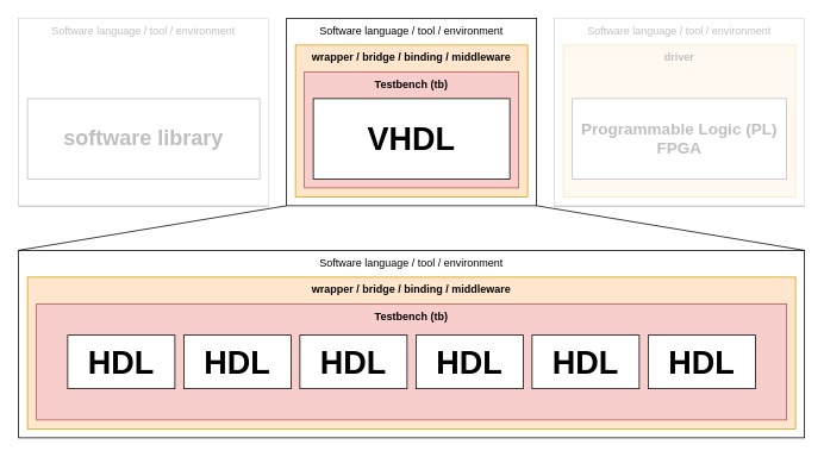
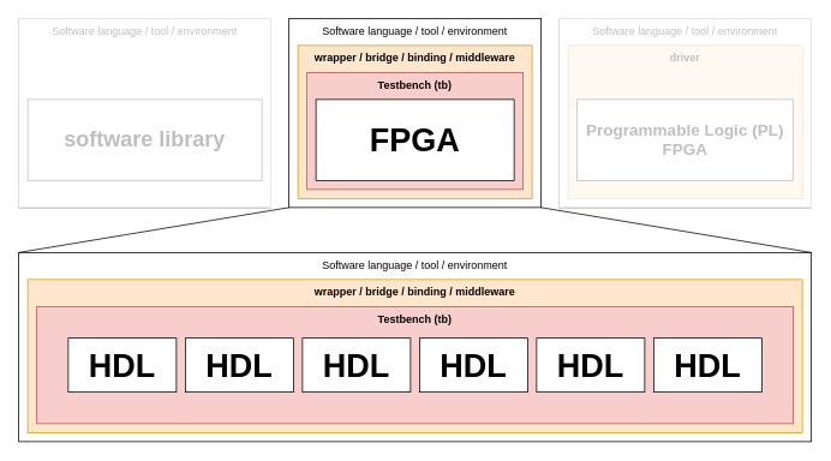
  <mxCell id="0" />
  <mxCell id="1" parent="0" />
  <mxCell id="2" value="Software language / tool / environment" style="rounded=0;whiteSpace=wrap;html=1;verticalAlign=top;" vertex="1" parent="1"><mxGeometry x="320" y="20" width="280" height="210" as="geometry" /></mxCell>
  <mxCell id="3" value="wrapper / bridge / binding / middleware" style="rounded=0;whiteSpace=wrap;html=1;verticalAlign=top;fillColor=#ffe6cc;strokeColor=#d79b00;fontStyle=1" vertex="1" parent="1"><mxGeometry x="330" y="50" width="260" height="170" as="geometry" /></mxCell>
  <mxCell id="4" value="Testbench (tb)" style="rounded=0;whiteSpace=wrap;html=1;verticalAlign=top;fillColor=#f8cecc;strokeColor=#b85450;fontStyle=1" vertex="1" parent="1"><mxGeometry x="340" y="80" width="240" height="130" as="geometry" /></mxCell>
- <mxCell id="5" value="&lt;b&gt;&lt;font style=&quot;font-size: 36px&quot;&gt;VHDL&lt;/font&gt;&lt;/b&gt;" style="rounded=0;whiteSpace=wrap;html=1;" vertex="1" parent="1"><mxGeometry x="350" y="110" width="220" height="90" as="geometry" /></mxCell>
+ <mxCell id="5" value="&lt;b&gt;&lt;font style=&quot;font-size: 36px&quot;&gt;FPGA&lt;/font&gt;&lt;/b&gt;" style="rounded=0;whiteSpace=wrap;html=1;" vertex="1" parent="1"><mxGeometry x="350" y="110" width="220" height="90" as="geometry" /></mxCell>
  <mxCell id="6" value="Software language / tool / environment" style="rounded=0;whiteSpace=wrap;html=1;verticalAlign=top;" vertex="1" parent="1"><mxGeometry x="620" y="20" width="280" height="210" as="geometry" /></mxCell>
  <mxCell id="7" value="driver" style="rounded=0;whiteSpace=wrap;html=1;verticalAlign=top;fillColor=#ffe6cc;strokeColor=#d79b00;fontStyle=1" vertex="1" parent="1"><mxGeometry x="630" y="50" width="260" height="170" as="geometry" /></mxCell>
  <mxCell id="8" value="&lt;font style=&quot;font-size: 18px&quot;&gt;Programmable Logic (PL)&lt;br&gt;FPGA&lt;/font&gt;" style="rounded=0;whiteSpace=wrap;html=1;verticalAlign=middle;fontStyle=1" vertex="1" parent="1"><mxGeometry x="640" y="110" width="240" height="90" as="geometry" /></mxCell>
  <mxCell id="9" value="Software language / tool / environment" style="rounded=0;whiteSpace=wrap;html=1;verticalAlign=top;" vertex="1" parent="1"><mxGeometry x="20" y="20" width="280" height="210" as="geometry" /></mxCell>
  <mxCell id="10" value="&lt;font style=&quot;font-size: 24px&quot;&gt;software library&lt;/font&gt;" style="rounded=0;whiteSpace=wrap;html=1;verticalAlign=middle;fontStyle=1" vertex="1" parent="1"><mxGeometry x="30" y="110" width="260" height="90" as="geometry" /></mxCell>
  <mxCell id="11" value="Software language / tool / environment" style="rounded=0;whiteSpace=wrap;html=1;verticalAlign=top;" vertex="1" parent="1"><mxGeometry x="20" y="280" width="880" height="210" as="geometry" /></mxCell>
  <mxCell id="12" value="wrapper / bridge / binding / middleware" style="rounded=0;whiteSpace=wrap;html=1;verticalAlign=top;fillColor=#ffe6cc;strokeColor=#d79b00;fontStyle=1" vertex="1" parent="1"><mxGeometry x="30" y="310" width="860" height="170" as="geometry" /></mxCell>
  <mxCell id="13" value="Testbench (tb)" style="rounded=0;whiteSpace=wrap;html=1;verticalAlign=top;fillColor=#f8cecc;strokeColor=#b85450;fontStyle=1" vertex="1" parent="1"><mxGeometry x="40" y="340" width="840" height="130" as="geometry" /></mxCell>
  <mxCell id="14" value="&lt;b&gt;&lt;font style=&quot;font-size: 36px&quot;&gt;HDL&lt;/font&gt;&lt;/b&gt;" style="rounded=0;whiteSpace=wrap;html=1;" vertex="1" parent="1"><mxGeometry x="335" y="375" width="120" height="60" as="geometry" /></mxCell>
  <mxCell id="15" value="&lt;b&gt;&lt;font style=&quot;font-size: 36px&quot;&gt;HDL&lt;/font&gt;&lt;/b&gt;" style="rounded=0;whiteSpace=wrap;html=1;" vertex="1" parent="1"><mxGeometry x="205" y="375" width="120" height="60" as="geometry" /></mxCell>
  <mxCell id="16" value="&lt;b&gt;&lt;font style=&quot;font-size: 36px&quot;&gt;HDL&lt;/font&gt;&lt;/b&gt;" style="rounded=0;whiteSpace=wrap;html=1;" vertex="1" parent="1"><mxGeometry x="465" y="375" width="120" height="60" as="geometry" /></mxCell>
  <mxCell id="17" value="&lt;b&gt;&lt;font style=&quot;font-size: 36px&quot;&gt;HDL&lt;/font&gt;&lt;/b&gt;" style="rounded=0;whiteSpace=wrap;html=1;" vertex="1" parent="1"><mxGeometry x="595" y="375" width="120" height="60" as="geometry" /></mxCell>
  <mxCell id="18" value="&lt;b&gt;&lt;font style=&quot;font-size: 36px&quot;&gt;HDL&lt;/font&gt;&lt;/b&gt;" style="rounded=0;whiteSpace=wrap;html=1;" vertex="1" parent="1"><mxGeometry x="75" y="375" width="120" height="60" as="geometry" /></mxCell>
  <mxCell id="19" value="&lt;b&gt;&lt;font style=&quot;font-size: 36px&quot;&gt;HDL&lt;/font&gt;&lt;/b&gt;" style="rounded=0;whiteSpace=wrap;html=1;" vertex="1" parent="1"><mxGeometry x="725" y="375" width="120" height="60" as="geometry" /></mxCell>
  <mxCell id="20" value="" style="endArrow=none;html=1;entryX=0;entryY=1;entryDx=0;entryDy=0;exitX=0;exitY=0;exitDx=0;exitDy=0;" edge="1" parent="1" source="11" target="2"><mxGeometry width="50" height="50" relative="1" as="geometry"><mxPoint x="450" y="280" as="sourcePoint" /><mxPoint x="500" y="230" as="targetPoint" /></mxGeometry></mxCell>
  <mxCell id="21" value="" style="endArrow=none;html=1;entryX=1;entryY=1;entryDx=0;entryDy=0;exitX=1;exitY=0;exitDx=0;exitDy=0;" edge="1" parent="1" source="11" target="2"><mxGeometry width="50" height="50" relative="1" as="geometry"><mxPoint x="30" y="290" as="sourcePoint" /><mxPoint x="330" y="240" as="targetPoint" /></mxGeometry></mxCell>
  <mxCell id="22" value="" style="rounded=0;whiteSpace=wrap;html=1;fillColor=#ffffff;fillOpacity=75;strokeColor=#FFFFFF;" vertex="1" parent="1"><mxGeometry x="20" y="20" width="280" height="210" as="geometry" /></mxCell>
  <mxCell id="23" value="" style="rounded=0;whiteSpace=wrap;html=1;fillColor=#ffffff;fillOpacity=75;strokeColor=#FFFFFF;" vertex="1" parent="1"><mxGeometry x="620" y="20" width="280" height="210" as="geometry" /></mxCell>
